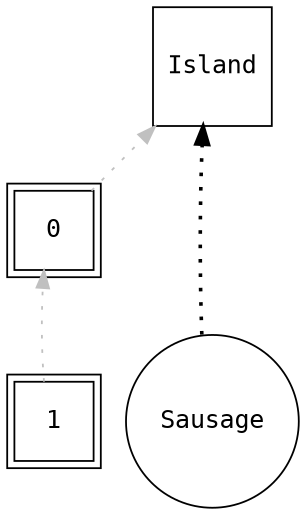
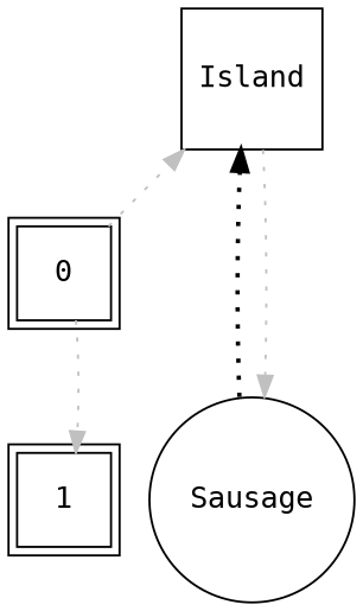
  digraph {
    fontname="DejaVu Sans Mono"
    rankdir=BT
    node [fontname="DejaVu Sans Mono" shape=square]
    edge [fontname="DejaVu Sans Mono" style=dotted color=gray]
    n1 [label=1 peripheries=2]
    Sausage [shape=circle]
    Island
    n4 [label=0 peripheries=2]
    subgraph sub_1 {
      rank=same
      n1
      Sausage
    }
    Sausage -> Island [penwidth=2 color=""]
-   n1 -> n4
+   Island -> Sausage
+   n4 -> n1
    n4 -> Island
  }
